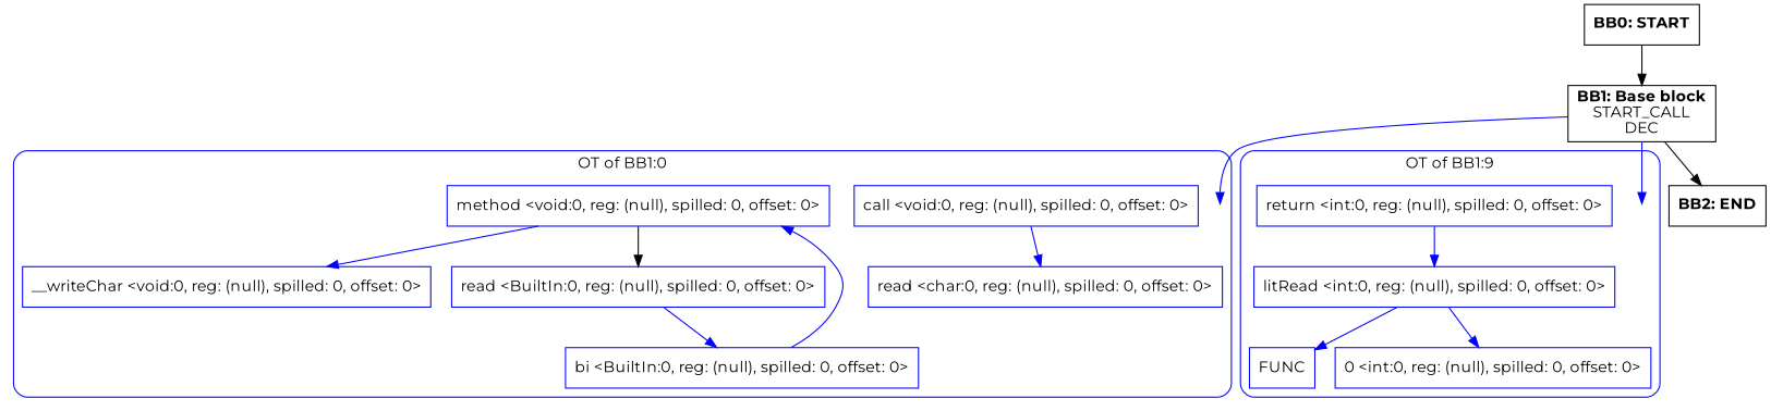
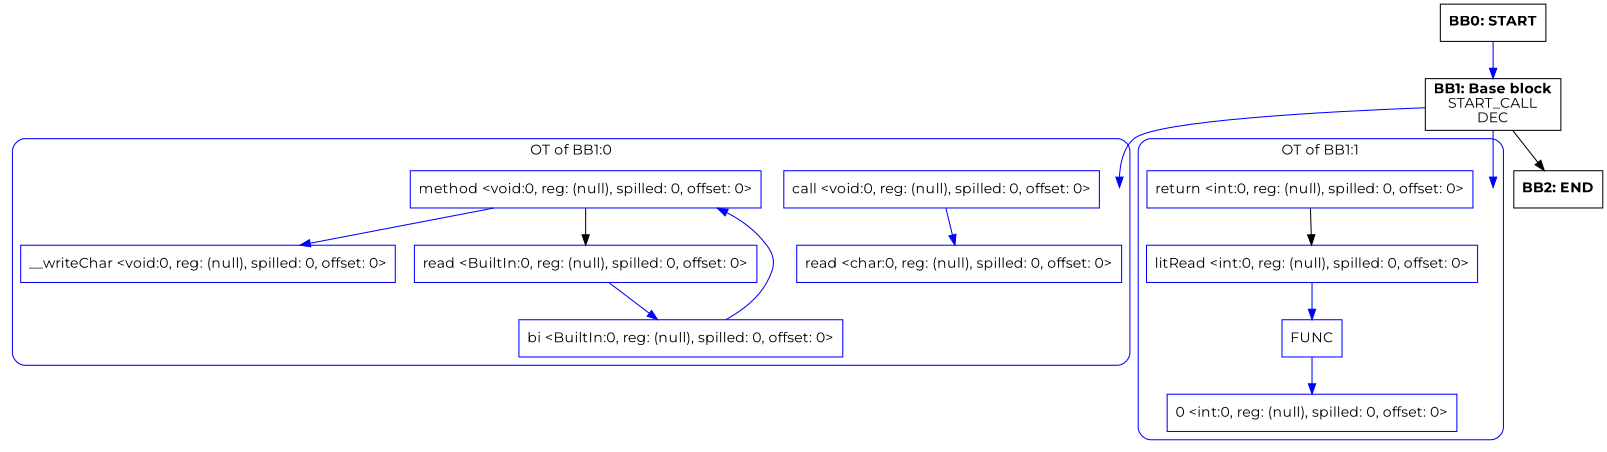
  digraph {
    compound=true
    fontname=Montserrat
    splines=true
    node [fontname=Montserrat shape=rectangle color=blue]
    edge [color=blue fontname=Montserrat]
    entry0 [shape=point style=invis color=""]
    n2 [label="call <void:0, reg: (null), spilled: 0, offset: 0>"]
    n3 [label="method <void:0, reg: (null), spilled: 0, offset: 0>"]
    n4 [label="read <char:0, reg: (null), spilled: 0, offset: 0>"]
    n5 [label="__writeChar <void:0, reg: (null), spilled: 0, offset: 0>"]
    n6 [label="read <BuiltIn:0, reg: (null), spilled: 0, offset: 0>"]
    n7 [label="bi <BuiltIn:0, reg: (null), spilled: 0, offset: 0>"]
    entry1 [shape=point style=invis color=""]
    n9 [label="return <int:0, reg: (null), spilled: 0, offset: 0>"]
    n10 [label="litRead <int:0, reg: (null), spilled: 0, offset: 0>"]
    n11 [label=FUNC]
    n12 [label="0 <int:0, reg: (null), spilled: 0, offset: 0>"]
    n13 [label=<<B>BB2: END</B><BR ALIGN="CENTER"/>> color=""]
    n14 [label=<<B>BB1: Base block</B><BR ALIGN="CENTER"/>START_CALL<BR ALIGN="CENTER"/>DEC<BR ALIGN="CENTER"/>> color=""]
    n15 [label=<<B>BB0: START</B><BR ALIGN="CENTER"/>> color=""]
    subgraph cluster_1 {
      color=blue
      label="OT of BB1:0"
      style=rounded
      entry0
      n2
      n3
      n4
      n5
      n6
      n7
    }
    subgraph cluster_2 {
      color=blue
-     label="OT of BB1:9"
+     label="OT of BB1:1"
      style=rounded
      entry1
      n9
      n10
      n11
      n12
    }
    n2 -> n4
    n3 -> n5
    n3 -> n6 [color=black]
    n6 -> n7
    n7 -> n3
-   n9 -> n10
+   n9 -> n10 [color=black]
    n10 -> n11
-   n10 -> n12
+   n11 -> n12
    n14 -> entry0
    n14 -> entry1
    n14 -> n13 [color=""]
-   n15 -> n14 [color=""]
+   n15 -> n14
  }
